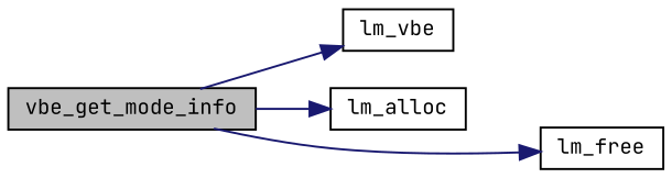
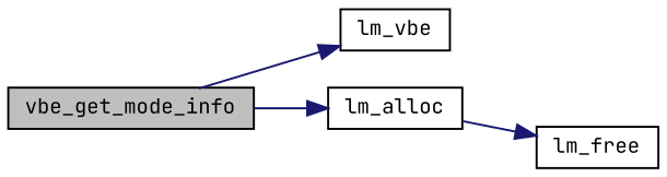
  digraph {
    fontname="JetBrains Mono"
    rankdir=LR
    node [color=black fillcolor=white fontname="JetBrains Mono" fontsize=10 shape=record style=filled]
    edge [color=midnightblue fontname="JetBrains Mono" fontsize=10 labelfontname=Helvetica labelfontsize=10 style=solid]
    n1 [fillcolor=grey75 fontcolor=black height=0.2 label=vbe_get_mode_info width=0.4]
    n2 [height=0.2 label=lm_vbe width=0.4]
    n3 [height=0.2 label=lm_alloc width=0.4]
    n4 [height=0.2 label=lm_free width=0.4]
    n1 -> n2
    n1 -> n3
-   n1 -> n4
+   n3 -> n4
  }
